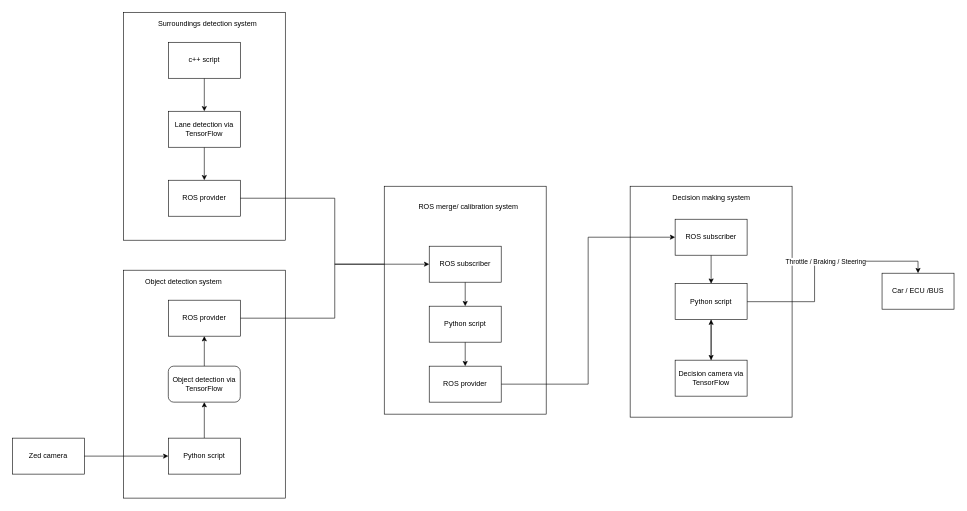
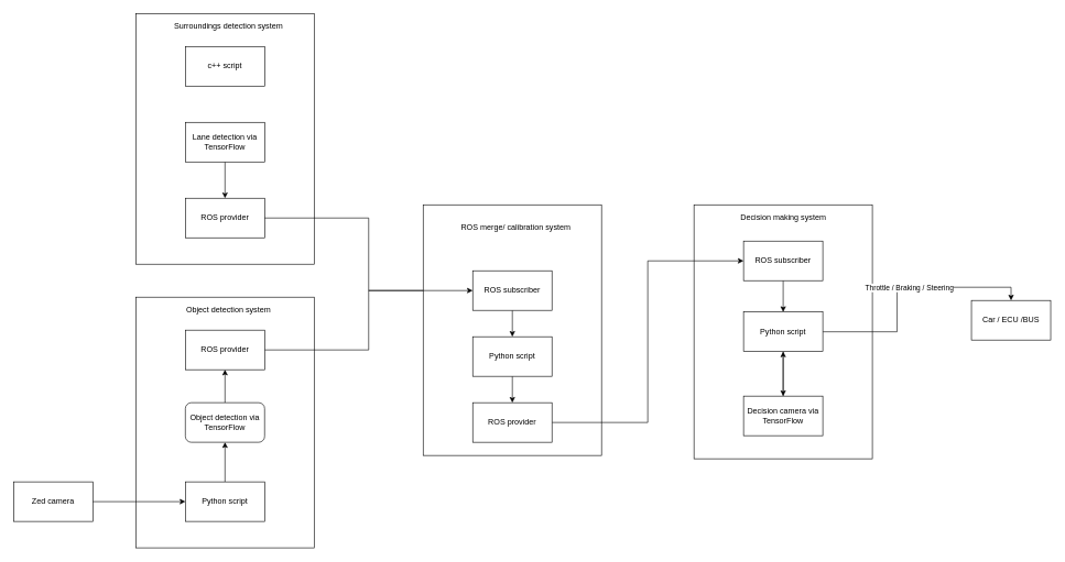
  <mxCell id="0" />
  <mxCell id="1" parent="0" />
  <mxCell id="2" value="" style="whiteSpace=wrap;html=1;" parent="1" vertex="1"><mxGeometry x="1050" y="310" width="270" height="385" as="geometry" /></mxCell>
  <mxCell id="3" value="" style="whiteSpace=wrap;html=1;" parent="1" vertex="1"><mxGeometry x="205" y="20" width="270" height="380" as="geometry" /></mxCell>
- <mxCell id="4" style="edgeStyle=orthogonalEdgeStyle;rounded=0;orthogonalLoop=1;jettySize=auto;html=1;entryX=0.5;entryY=0;entryDx=0;entryDy=0;" parent="1" source="5" target="7" edge="1"><mxGeometry relative="1" as="geometry" /></mxCell>
  <mxCell id="5" value="c++ script" style="whiteSpace=wrap;html=1;" parent="1" vertex="1"><mxGeometry x="280" y="70" width="120" height="60" as="geometry" /></mxCell>
  <mxCell id="6" style="edgeStyle=orthogonalEdgeStyle;rounded=0;orthogonalLoop=1;jettySize=auto;html=1;" parent="1" source="7" target="8" edge="1"><mxGeometry relative="1" as="geometry" /></mxCell>
  <mxCell id="7" value="Lane detection via TensorFlow" style="whiteSpace=wrap;html=1;" parent="1" vertex="1"><mxGeometry x="280" y="185" width="120" height="60" as="geometry" /></mxCell>
  <mxCell id="8" value="ROS provider" style="whiteSpace=wrap;html=1;" parent="1" vertex="1"><mxGeometry x="280" y="300" width="120" height="60" as="geometry" /></mxCell>
  <mxCell id="9" value="Zed camera" style="whiteSpace=wrap;html=1;" parent="1" vertex="1"><mxGeometry x="20" y="730" width="120" height="60" as="geometry" /></mxCell>
  <mxCell id="10" value="Surroundings detection system" style="text;html=1;align=center;verticalAlign=middle;resizable=0;points=[];autosize=1;" parent="1" vertex="1"><mxGeometry x="255" y="30" width="180" height="20" as="geometry" /></mxCell>
  <mxCell id="11" style="edgeStyle=orthogonalEdgeStyle;rounded=0;orthogonalLoop=1;jettySize=auto;html=1;entryX=0.5;entryY=0;entryDx=0;entryDy=0;" parent="1" source="14" target="16" edge="1"><mxGeometry relative="1" as="geometry" /></mxCell>
  <mxCell id="12" style="edgeStyle=orthogonalEdgeStyle;rounded=0;orthogonalLoop=1;jettySize=auto;html=1;entryX=0.5;entryY=0;entryDx=0;entryDy=0;" parent="1" source="14" target="17" edge="1"><mxGeometry relative="1" as="geometry" /></mxCell>
  <mxCell id="13" value="Throttle / Braking / Steering" style="edgeLabel;html=1;align=center;verticalAlign=middle;resizable=0;points=[];" parent="12" vertex="1" connectable="0"><mxGeometry x="-0.024" y="7" relative="1" as="geometry"><mxPoint x="16.18" y="7" as="offset" /></mxGeometry></mxCell>
  <mxCell id="14" value="Python script" style="whiteSpace=wrap;html=1;" parent="1" vertex="1"><mxGeometry x="1125" y="472.5" width="120" height="60" as="geometry" /></mxCell>
  <mxCell id="15" style="edgeStyle=orthogonalEdgeStyle;rounded=0;orthogonalLoop=1;jettySize=auto;html=1;entryX=0.5;entryY=1;entryDx=0;entryDy=0;" parent="1" source="16" target="14" edge="1"><mxGeometry relative="1" as="geometry" /></mxCell>
  <mxCell id="16" value="Decision camera via TensorFlow" style="whiteSpace=wrap;html=1;" parent="1" vertex="1"><mxGeometry x="1125" y="600" width="120" height="60" as="geometry" /></mxCell>
  <mxCell id="17" value="Car / ECU /BUS" style="whiteSpace=wrap;html=1;" parent="1" vertex="1"><mxGeometry x="1470" y="455" width="120" height="60" as="geometry" /></mxCell>
  <mxCell id="18" value="Decision making system" style="text;html=1;align=center;verticalAlign=middle;resizable=0;points=[];autosize=1;" parent="1" vertex="1"><mxGeometry x="1110" y="320" width="150" height="20" as="geometry" /></mxCell>
  <mxCell id="19" value="" style="whiteSpace=wrap;html=1;" parent="1" vertex="1"><mxGeometry x="205" y="450" width="270" height="380" as="geometry" /></mxCell>
  <mxCell id="20" style="edgeStyle=orthogonalEdgeStyle;rounded=0;orthogonalLoop=1;jettySize=auto;html=1;entryX=0;entryY=0.5;entryDx=0;entryDy=0;" parent="1" source="21" target="29" edge="1"><mxGeometry relative="1" as="geometry" /></mxCell>
  <mxCell id="21" value="ROS provider" style="whiteSpace=wrap;html=1;" parent="1" vertex="1"><mxGeometry x="280" y="500" width="120" height="60" as="geometry" /></mxCell>
  <mxCell id="22" style="edgeStyle=orthogonalEdgeStyle;rounded=0;orthogonalLoop=1;jettySize=auto;html=1;" edge="1" parent="1" source="23" target="21"><mxGeometry relative="1" as="geometry" /></mxCell>
  <mxCell id="23" value="Object detection via TensorFlow" style="whiteSpace=wrap;html=1;rounded=1;" parent="1" vertex="1"><mxGeometry x="280" y="610" width="120" height="60" as="geometry" /></mxCell>
- <mxCell id="24" value="Object detection system" style="text;html=1;align=center;verticalAlign=middle;resizable=0;points=[];autosize=1;" parent="1" vertex="1"><mxGeometry x="235" y="460" width="140" height="20" as="geometry" /></mxCell>
+ <mxCell id="24" value="Object detection system" style="text;html=1;align=center;verticalAlign=middle;resizable=0;points=[];autosize=1;" parent="1" vertex="1"><mxGeometry x="275" y="460" width="140" height="20" as="geometry" /></mxCell>
  <mxCell id="25" style="edgeStyle=orthogonalEdgeStyle;rounded=0;orthogonalLoop=1;jettySize=auto;html=1;" edge="1" parent="1" source="26" target="23"><mxGeometry relative="1" as="geometry" /></mxCell>
  <mxCell id="26" value="Python script" style="whiteSpace=wrap;html=1;" parent="1" vertex="1"><mxGeometry x="280" y="730" width="120" height="60" as="geometry" /></mxCell>
  <mxCell id="27" value="" style="whiteSpace=wrap;html=1;" parent="1" vertex="1"><mxGeometry x="640" y="310" width="270" height="380" as="geometry" /></mxCell>
  <mxCell id="28" style="edgeStyle=orthogonalEdgeStyle;rounded=0;orthogonalLoop=1;jettySize=auto;html=1;entryX=0.5;entryY=0;entryDx=0;entryDy=0;" parent="1" source="29" target="33" edge="1"><mxGeometry relative="1" as="geometry" /></mxCell>
  <mxCell id="29" value="ROS subscriber" style="whiteSpace=wrap;html=1;" parent="1" vertex="1"><mxGeometry x="715" y="410" width="120" height="60" as="geometry" /></mxCell>
  <mxCell id="30" value="ROS merge/ calibration system" style="text;html=1;align=center;verticalAlign=middle;resizable=0;points=[];autosize=1;" parent="1" vertex="1"><mxGeometry x="690" y="335" width="180" height="20" as="geometry" /></mxCell>
  <mxCell id="31" style="edgeStyle=orthogonalEdgeStyle;rounded=0;orthogonalLoop=1;jettySize=auto;html=1;entryX=0;entryY=0.5;entryDx=0;entryDy=0;exitX=1;exitY=0.5;exitDx=0;exitDy=0;" parent="1" source="8" target="29" edge="1"><mxGeometry relative="1" as="geometry" /></mxCell>
  <mxCell id="32" style="edgeStyle=orthogonalEdgeStyle;rounded=0;orthogonalLoop=1;jettySize=auto;html=1;" parent="1" source="33" target="35" edge="1"><mxGeometry relative="1" as="geometry" /></mxCell>
  <mxCell id="33" value="Python script" style="whiteSpace=wrap;html=1;" parent="1" vertex="1"><mxGeometry x="715" y="510" width="120" height="60" as="geometry" /></mxCell>
  <mxCell id="34" style="edgeStyle=orthogonalEdgeStyle;rounded=0;orthogonalLoop=1;jettySize=auto;html=1;entryX=0;entryY=0.5;entryDx=0;entryDy=0;" parent="1" source="35" target="37" edge="1"><mxGeometry relative="1" as="geometry" /></mxCell>
  <mxCell id="35" value="ROS provider" style="whiteSpace=wrap;html=1;" parent="1" vertex="1"><mxGeometry x="715" y="610" width="120" height="60" as="geometry" /></mxCell>
  <mxCell id="36" style="edgeStyle=orthogonalEdgeStyle;rounded=0;orthogonalLoop=1;jettySize=auto;html=1;" parent="1" source="37" target="14" edge="1"><mxGeometry relative="1" as="geometry" /></mxCell>
  <mxCell id="37" value="ROS subscriber" style="whiteSpace=wrap;html=1;" parent="1" vertex="1"><mxGeometry x="1125" y="365" width="120" height="60" as="geometry" /></mxCell>
  <mxCell id="38" style="edgeStyle=orthogonalEdgeStyle;rounded=0;orthogonalLoop=1;jettySize=auto;html=1;entryX=0;entryY=0.5;entryDx=0;entryDy=0;" edge="1" parent="1" source="9" target="26"><mxGeometry relative="1" as="geometry" /></mxCell>
